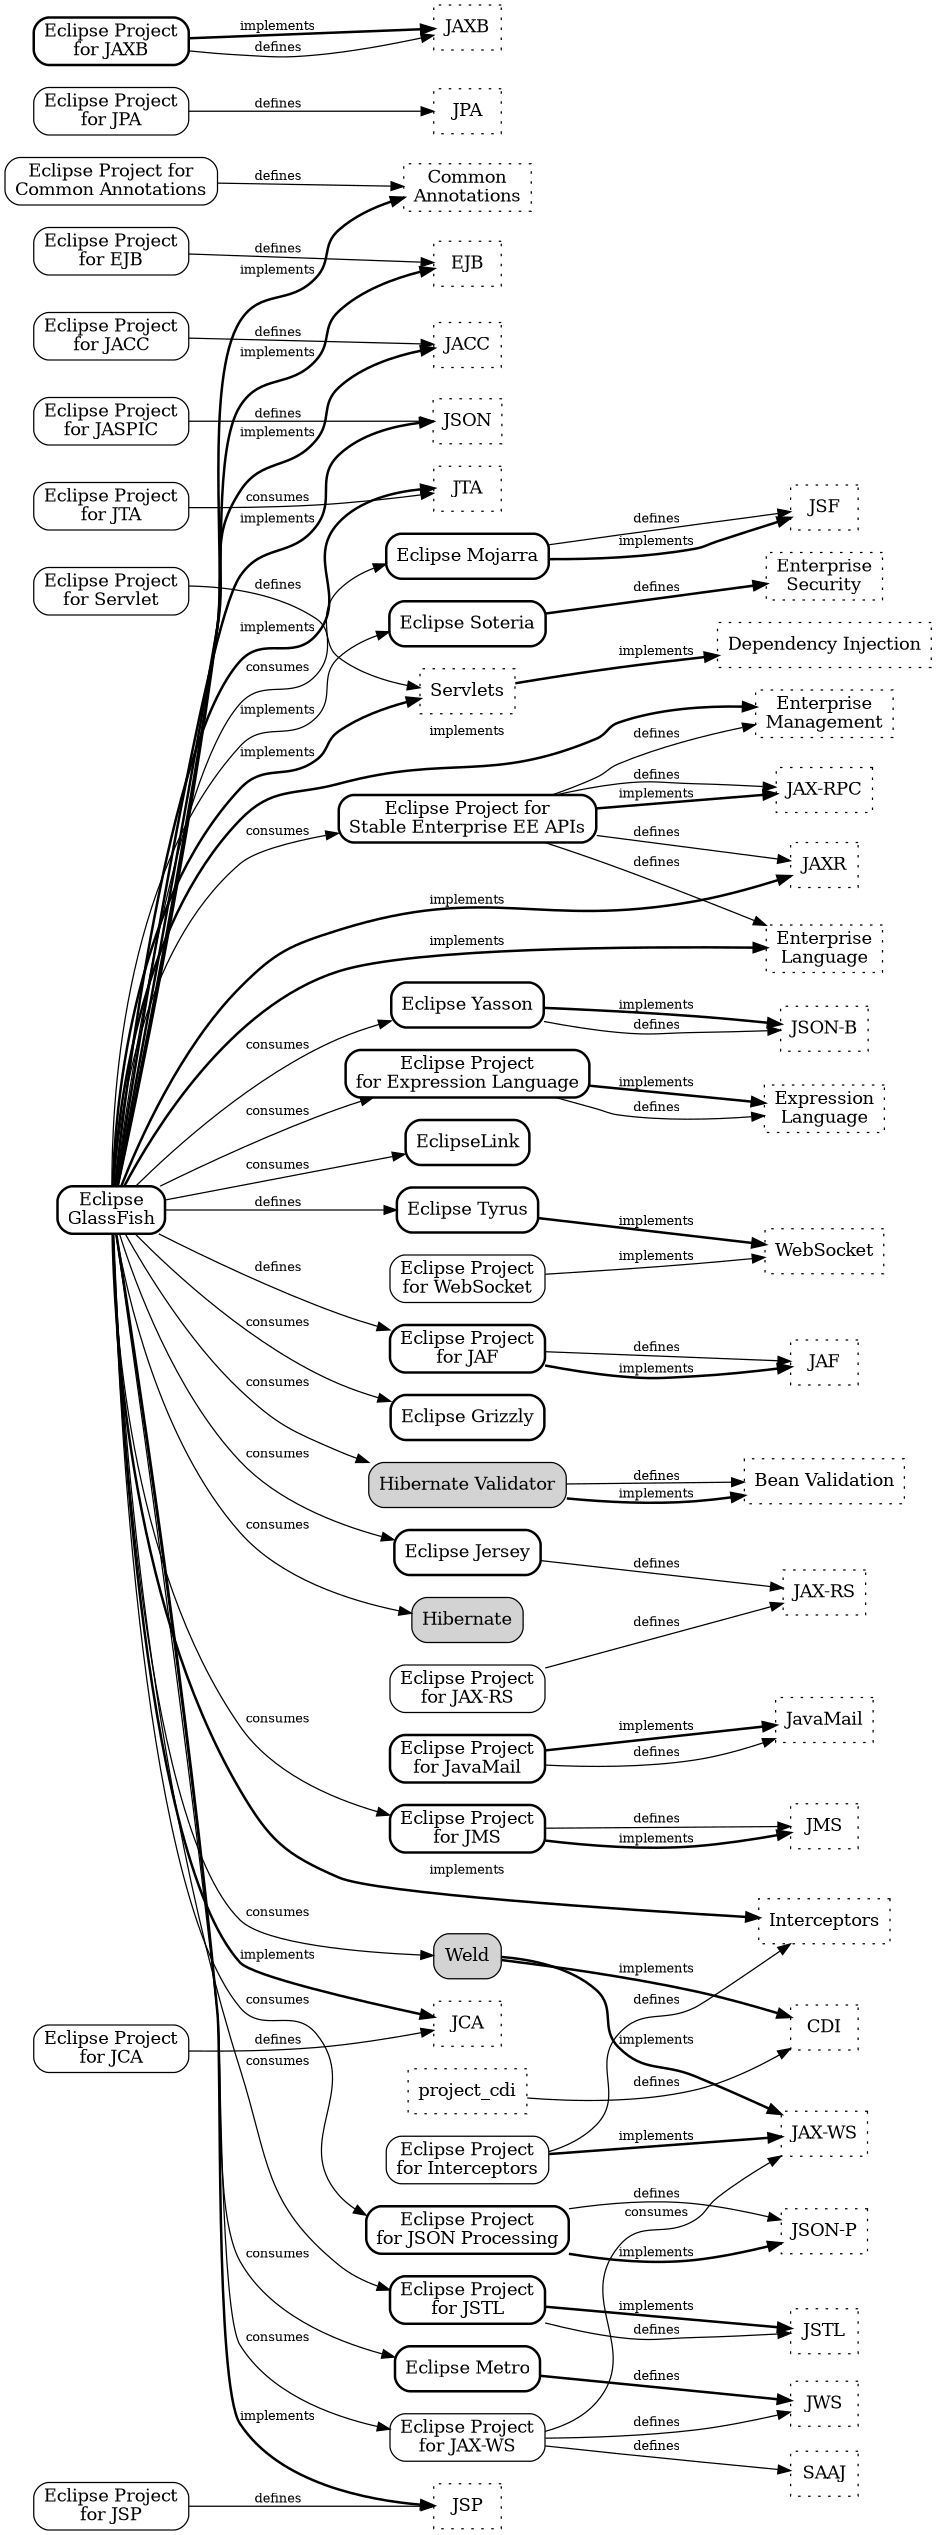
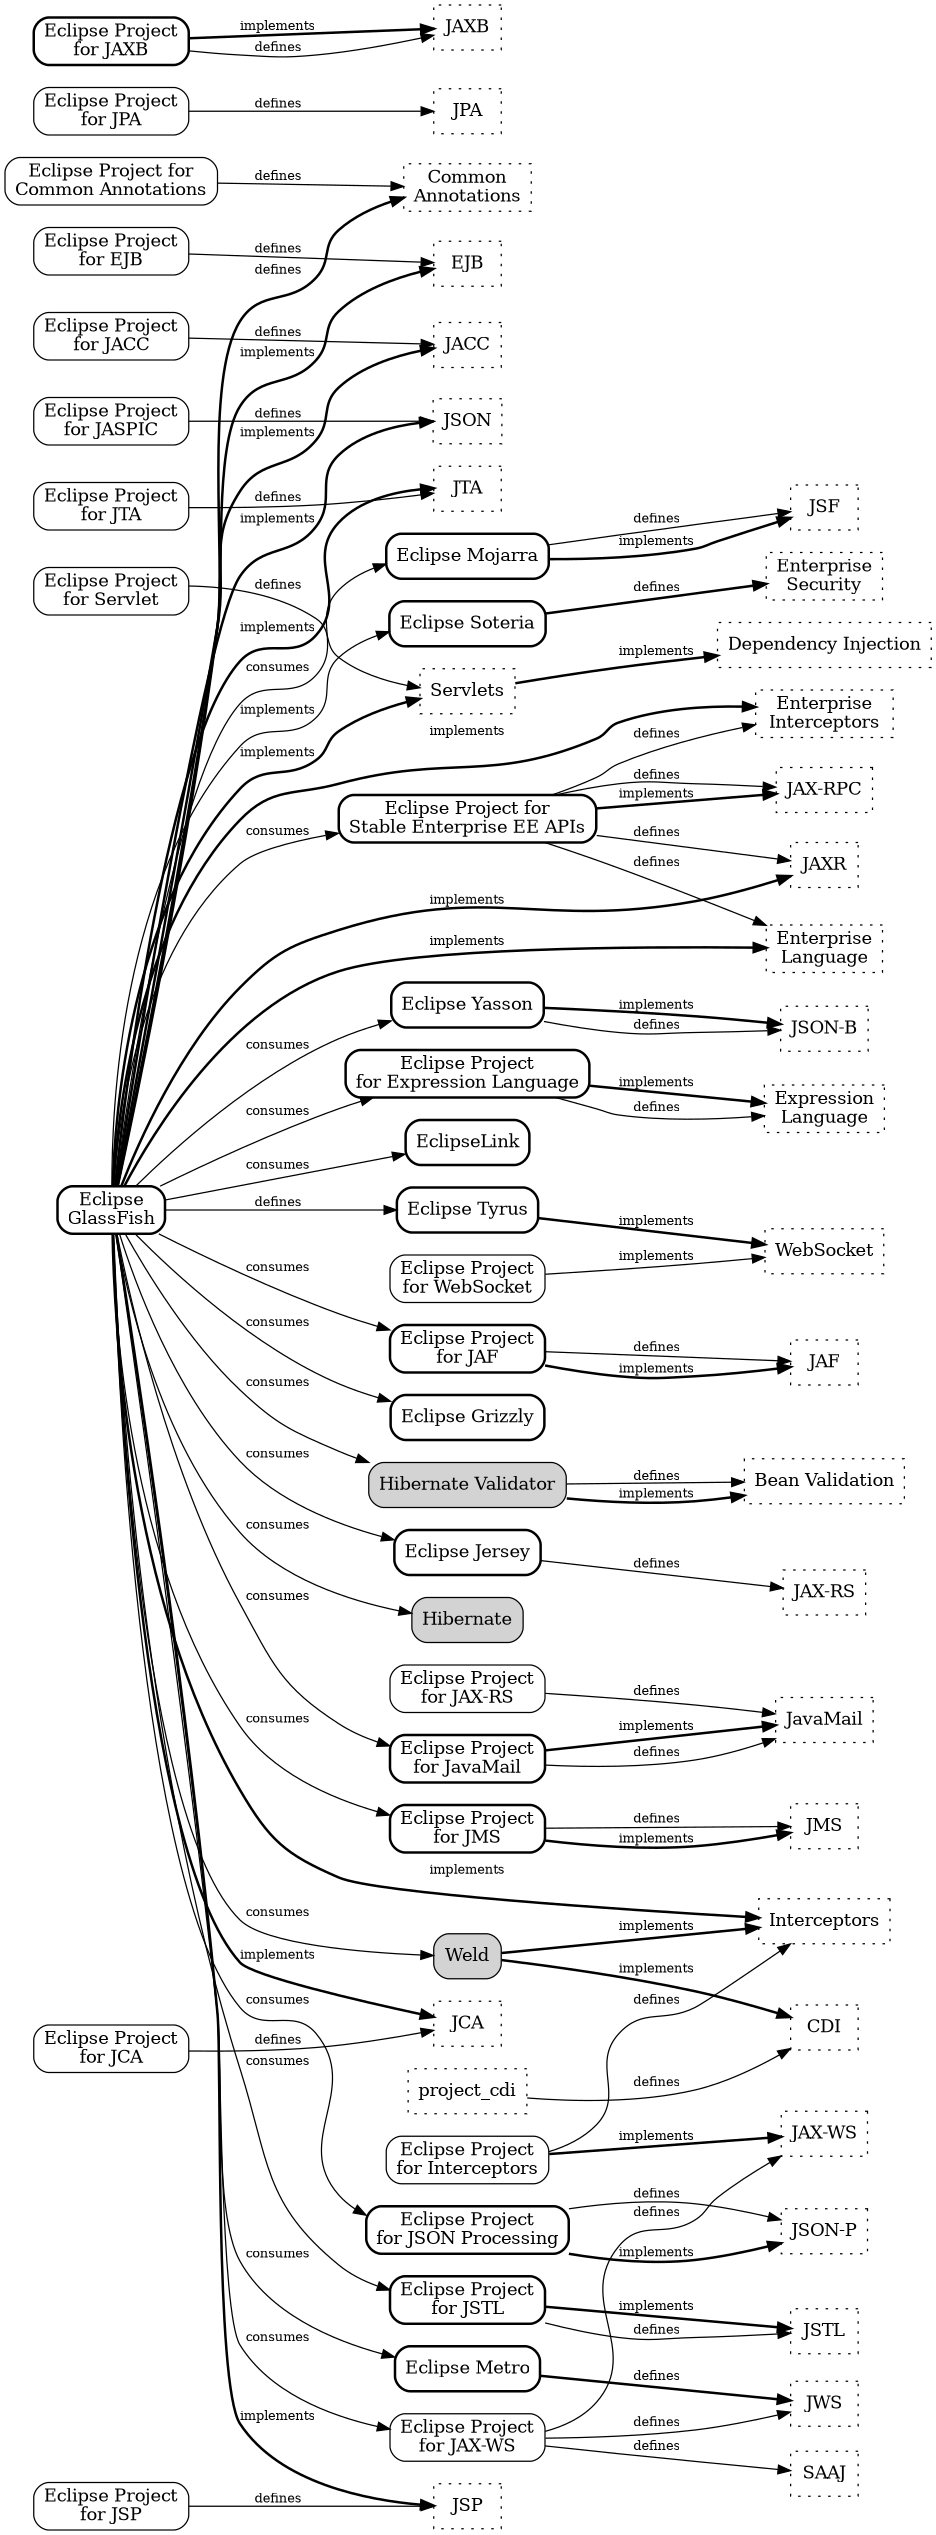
  digraph {
    rank=same
    rankdir=LR
    node [shape=box style=dotted]
    edge [fontsize=10 style=solid]
    n1 [label=EclipseLink style="rounded,bold"]
    n2 [label=JPA]
    n3 [label="Eclipse Project\nfor Expression Language" style="rounded,bold"]
    n4 [label="Expression\nLanguage"]
    n5 [label="Eclipse\nGlassFish" style="rounded,bold"]
    n6 [label="Eclipse Grizzly" style="rounded,bold"]
    n7 [label="Eclipse Project\nfor JAF" style="rounded,bold"]
    n8 [label="Eclipse Project\nfor JavaMail" style="rounded,bold"]
    n9 [label="Eclipse Jersey" style="rounded,bold"]
    n10 [label="Eclipse Project\nfor JMS" style="rounded,bold"]
    n11 [label="Eclipse Project\nfor JSON Processing" style="rounded,bold"]
    n12 [label="Eclipse Project\nfor JSTL" style="rounded,bold"]
    n13 [label="Eclipse Metro" style="rounded,bold"]
    n14 [label="Eclipse Mojarra" style="rounded,bold"]
    n15 [label="Eclipse Soteria" style="rounded,bold"]
    n16 [label="Eclipse Project for\nStable Enterprise EE APIs" style="rounded,bold"]
    n17 [label="Eclipse Tyrus" style="rounded,bold"]
    n18 [label="Eclipse Yasson" style="rounded,bold"]
    n19 [label="Hibernate Validator" style="rounded,filled"]
    n20 [label=Hibernate style="rounded,filled"]
    n21 [label=Weld style="rounded,filled"]
    n22 [label="Common\nAnnotations"]
    n23 [label=EJB]
    n24 [label=Interceptors]
    n25 [label=JACC]
    n26 [label=JSON]
    n27 [label=JCA]
    n28 [label=JSP]
    n29 [label=JTA]
    n30 [label="Enterprise\nLanguage"]
-   n31 [label="Enterprise\nManagement"]
+   n31 [label="Enterprise\nInterceptors"]
    n32 [label=JAXR]
    n33 [label=Servlets]
    n34 [label="Eclipse Project\nfor JAX-WS" style=rounded]
    n35 [label=JAF]
    n36 [label=JavaMail]
    n37 [label="Eclipse Project\nfor JAXB" style="rounded,bold"]
    n38 [label=JAXB]
    n39 [label="JAX-RS"]
    n40 [label=JMS]
    n41 [label="JSON-P"]
    n42 [label=JSTL]
    n43 [label=JWS]
    n44 [label=JSF]
    n45 [label="Enterprise\nSecurity"]
    n46 [label="JAX-RPC"]
    n47 [label=WebSocket]
    n48 [label="JSON-B"]
    n49 [label="Bean Validation"]
    n50 [label=CDI]
    n51 [label="Dependency Injection"]
    n52 [label="JAX-WS"]
    n53 [label=SAAJ]
    n54 [label="Eclipse Project for\nCommon Annotations" style=rounded]
    n55 [label="Eclipse Project\nfor EJB" style=rounded]
    n56 [label="Eclipse Project\nfor Interceptors" style=rounded]
    n57 [label="Eclipse Project\nfor JACC" style=rounded]
    n58 [label="Eclipse Project\nfor JASPIC" style=rounded]
    n59 [label="Eclipse Project\nfor JCA" style=rounded]
    n60 [label="Eclipse Project\nfor JAX-RS" style=rounded]
    n61 [label="Eclipse Project\nfor JPA" style=rounded]
    n62 [label="Eclipse Project\nfor JSP" style=rounded]
    n63 [label="Eclipse Project\nfor JTA" style=rounded]
    n64 [label="Eclipse Project\nfor Servlet" style=rounded]
    n65 [label="Eclipse Project\nfor WebSocket" style=rounded]
    project_cdi
    n3 -> n4 [label=implements style="solid,bold"]
    n3 -> n4 [label=defines]
    n5 -> n1 [label=consumes]
    n5 -> n3 [label=consumes]
    n5 -> n6 [label=consumes]
-   n5 -> n7 [label=defines]
+   n5 -> n7 [label=consumes]
+   n5 -> n8 [label=consumes]
    n5 -> n9 [label=consumes]
    n5 -> n10 [label=consumes]
    n5 -> n11 [label=consumes]
    n5 -> n12 [label=consumes]
    n5 -> n13 [label=consumes]
    n5 -> n14 [label=consumes]
    n5 -> n15 [label=implements]
    n5 -> n16 [label=consumes]
    n5 -> n17 [label=defines]
    n5 -> n18 [label=consumes]
    n5 -> n19 [label=consumes]
    n5 -> n20 [label=consumes]
    n5 -> n21 [label=consumes]
-   n5 -> n22 [label=implements style="solid,bold"]
+   n5 -> n22 [label=defines style="solid,bold"]
    n5 -> n23 [label=implements style="solid,bold"]
    n5 -> n24 [label=implements style="solid,bold"]
    n5 -> n25 [label=implements style="solid,bold"]
    n5 -> n26 [label=implements style="solid,bold"]
    n5 -> n27 [label=implements style="solid,bold"]
    n5 -> n28 [label=implements style="solid,bold"]
    n5 -> n29 [label=implements style="solid,bold"]
    n5 -> n30 [label=implements style="solid,bold"]
    n5 -> n31 [label=implements style="solid,bold"]
    n5 -> n32 [label=implements style="solid,bold"]
    n5 -> n33 [label=implements style="solid,bold"]
    n5 -> n34 [label=consumes]
    n7 -> n35 [label=implements style="solid,bold"]
    n7 -> n35 [label=defines]
    n8 -> n36 [label=implements style="solid,bold"]
    n8 -> n36 [label=defines]
    n9 -> n39 [label=defines]
    n10 -> n40 [label=implements style="solid,bold"]
    n10 -> n40 [label=defines]
    n11 -> n41 [label=implements style="solid,bold"]
    n11 -> n41 [label=defines]
    n12 -> n42 [label=implements style="solid,bold"]
    n12 -> n42 [label=defines]
    n13 -> n43 [label=defines style="solid,bold"]
    n14 -> n44 [label=implements style="solid,bold"]
    n14 -> n44 [label=defines]
    n15 -> n45 [label=defines style="solid,bold"]
    n16 -> n30 [label=defines]
    n16 -> n31 [label=defines]
    n16 -> n32 [label=defines]
    n16 -> n46 [label=implements style="solid,bold"]
    n16 -> n46 [label=defines]
    n17 -> n47 [label=implements style="solid,bold"]
    n18 -> n48 [label=implements style="solid,bold"]
    n18 -> n48 [label=defines]
    n19 -> n49 [label=implements style="solid,bold"]
    n19 -> n49 [label=defines]
-   n21 -> n52 [label=implements style="solid,bold"]
+   n21 -> n24 [label=implements style="solid,bold"]
    n21 -> n50 [label=implements style="solid,bold"]
    n33 -> n51 [label=implements style="solid,bold"]
    n34 -> n43 [label=defines]
-   n34 -> n52 [label=consumes]
+   n34 -> n52 [label=defines]
    n34 -> n53 [label=defines]
    n37 -> n38 [label=implements style="solid,bold"]
    n37 -> n38 [label=defines]
    n54 -> n22 [label=defines]
    n55 -> n23 [label=defines]
    n56 -> n24 [label=defines]
    n56 -> n52 [label=implements style="solid,bold"]
    n57 -> n25 [label=defines]
    n58 -> n26 [label=defines]
    n59 -> n27 [label=defines]
-   n60 -> n39 [label=defines]
+   n60 -> n36 [label=defines]
    n61 -> n2 [label=defines]
    n62 -> n28 [label=defines]
-   n63 -> n29 [label=consumes]
+   n63 -> n29 [label=defines]
    n64 -> n33 [label=defines]
    n65 -> n47 [label=implements]
    project_cdi -> n50 [label=defines]
  }
